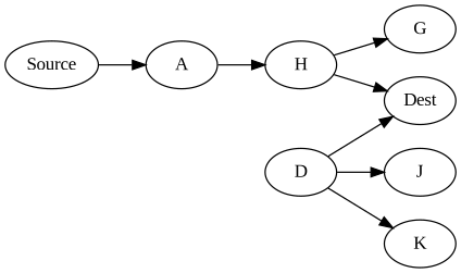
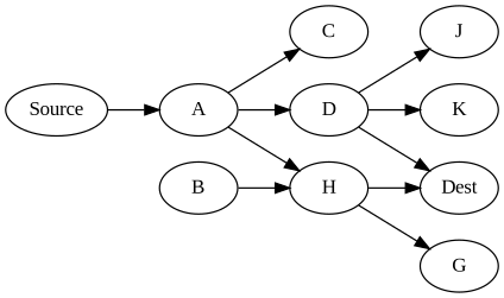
  digraph {
    fontname="Liberation Serif"
    rankdir=LR
    node [fontname="Liberation Serif"]
    edge [fontname="Liberation Serif"]
    Source
    A
+   C
    D
    H
+   B
    Dest
    J
    K
    G
    Source -> A
+   A -> C
+   A -> D
    A -> H
    D -> Dest
    D -> J
    D -> K
    H -> Dest
    H -> G
+   B -> H
  }
